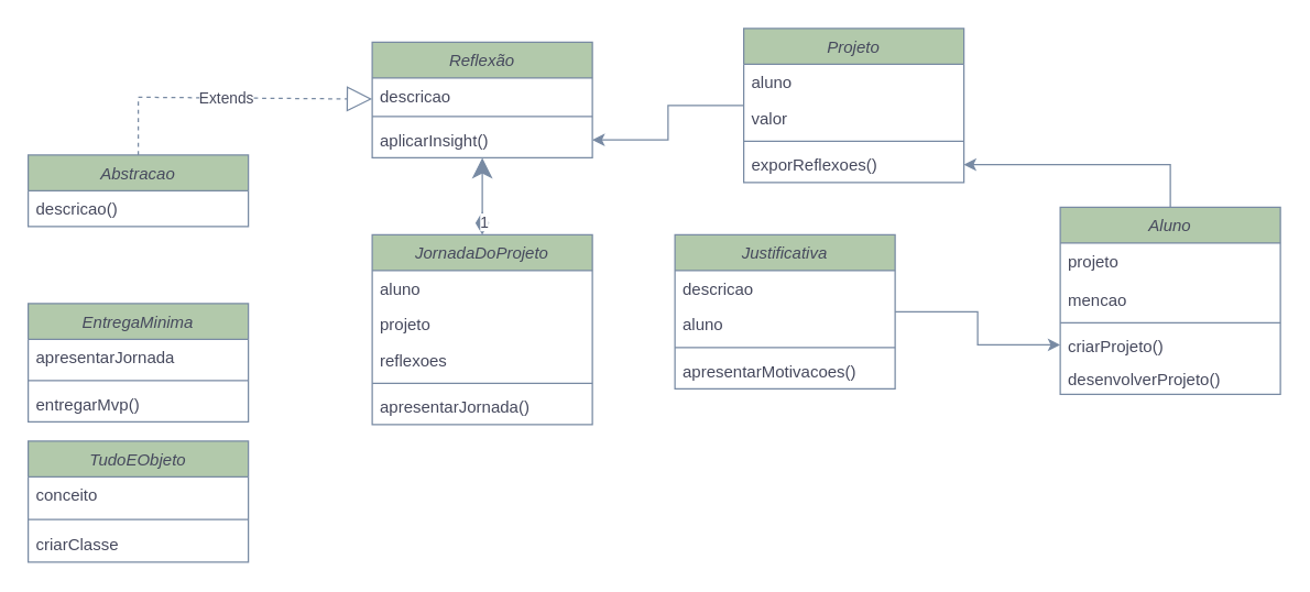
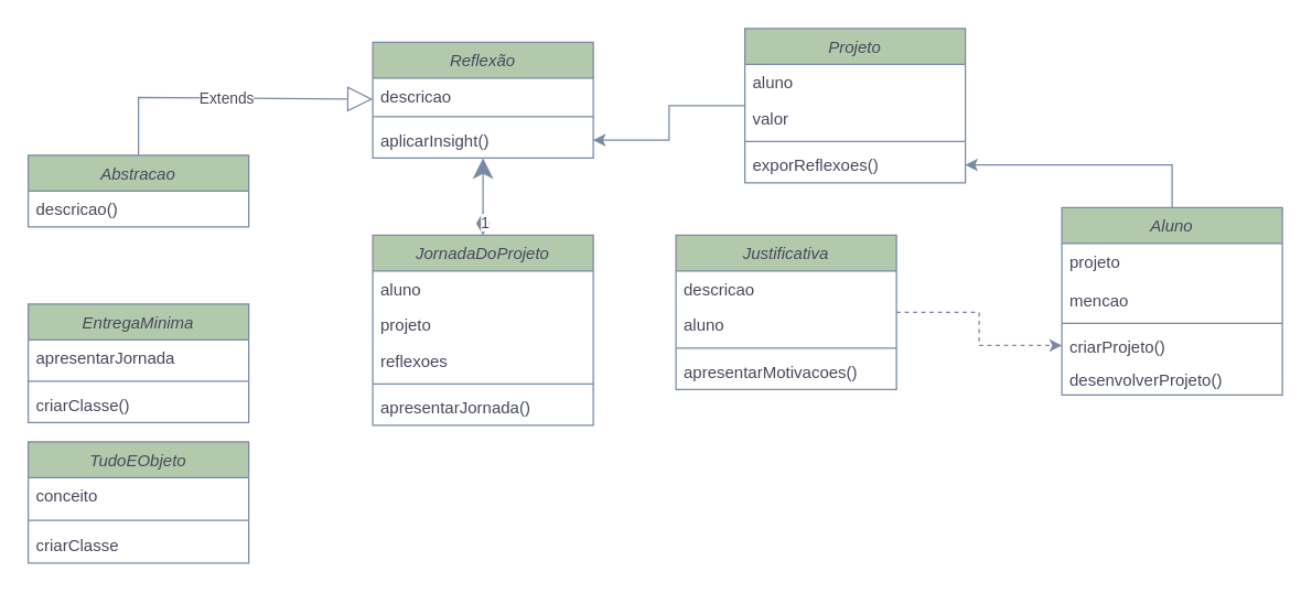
  <mxCell id="0" />
  <mxCell id="1" parent="0" />
  <mxCell id="2" value="Reflexão" style="swimlane;fontStyle=2;align=center;verticalAlign=top;childLayout=stackLayout;horizontal=1;startSize=26;horizontalStack=0;resizeParent=1;resizeLast=0;collapsible=1;marginBottom=0;rounded=0;shadow=0;strokeWidth=1;labelBackgroundColor=none;fillColor=#B2C9AB;strokeColor=#788AA3;fontColor=#46495D;" parent="1" vertex="1"><mxGeometry x="270" y="30" width="160" height="84" as="geometry"><mxRectangle x="230" y="140" width="160" height="26" as="alternateBounds" /></mxGeometry></mxCell>
  <mxCell id="3" value="descricao" style="text;align=left;verticalAlign=top;spacingLeft=4;spacingRight=4;overflow=hidden;rotatable=0;points=[[0,0.5],[1,0.5]];portConstraint=eastwest;labelBackgroundColor=none;fontColor=#46495D;" vertex="1" parent="2"><mxGeometry y="26" width="160" height="24" as="geometry" /></mxCell>
  <mxCell id="4" value="" style="line;html=1;strokeWidth=1;align=left;verticalAlign=middle;spacingTop=-1;spacingLeft=3;spacingRight=3;rotatable=0;labelPosition=right;points=[];portConstraint=eastwest;labelBackgroundColor=none;fillColor=#B2C9AB;strokeColor=#788AA3;fontColor=#46495D;" vertex="1" parent="2"><mxGeometry y="50" width="160" height="8" as="geometry" /></mxCell>
  <mxCell id="5" value="aplicarInsight()" style="text;align=left;verticalAlign=top;spacingLeft=4;spacingRight=4;overflow=hidden;rotatable=0;points=[[0,0.5],[1,0.5]];portConstraint=eastwest;labelBackgroundColor=none;fontColor=#46495D;" parent="2" vertex="1"><mxGeometry y="58" width="160" height="26" as="geometry" /></mxCell>
- <mxCell id="6" value="" style="edgeStyle=orthogonalEdgeStyle;rounded=0;orthogonalLoop=1;jettySize=auto;html=1;strokeColor=#788AA3;fontColor=#46495D;fillColor=#B2C9AB;" edge="1" parent="1" source="7" target="17"><mxGeometry relative="1" as="geometry" /></mxCell>
+ <mxCell id="6" value="" style="edgeStyle=orthogonalEdgeStyle;rounded=0;orthogonalLoop=1;jettySize=auto;html=1;strokeColor=#788AA3;fontColor=#46495D;fillColor=#B2C9AB;dashed=1;" edge="1" parent="1" source="7" target="17"><mxGeometry relative="1" as="geometry" /></mxCell>
  <mxCell id="7" value="Justificativa&#10;" style="swimlane;fontStyle=2;align=center;verticalAlign=top;childLayout=stackLayout;horizontal=1;startSize=26;horizontalStack=0;resizeParent=1;resizeLast=0;collapsible=1;marginBottom=0;rounded=0;shadow=0;strokeWidth=1;labelBackgroundColor=none;fillColor=#B2C9AB;strokeColor=#788AA3;fontColor=#46495D;" vertex="1" parent="1"><mxGeometry x="490" y="170" width="160" height="112" as="geometry"><mxRectangle x="230" y="140" width="160" height="26" as="alternateBounds" /></mxGeometry></mxCell>
  <mxCell id="8" value="descricao" style="text;align=left;verticalAlign=top;spacingLeft=4;spacingRight=4;overflow=hidden;rotatable=0;points=[[0,0.5],[1,0.5]];portConstraint=eastwest;labelBackgroundColor=none;fontColor=#46495D;" vertex="1" parent="7"><mxGeometry y="26" width="160" height="26" as="geometry" /></mxCell>
  <mxCell id="9" value="aluno" style="text;align=left;verticalAlign=top;spacingLeft=4;spacingRight=4;overflow=hidden;rotatable=0;points=[[0,0.5],[1,0.5]];portConstraint=eastwest;rounded=0;shadow=0;html=0;labelBackgroundColor=none;fontColor=#46495D;" vertex="1" parent="7"><mxGeometry y="52" width="160" height="26" as="geometry" /></mxCell>
  <mxCell id="10" value="" style="line;html=1;strokeWidth=1;align=left;verticalAlign=middle;spacingTop=-1;spacingLeft=3;spacingRight=3;rotatable=0;labelPosition=right;points=[];portConstraint=eastwest;labelBackgroundColor=none;fillColor=#B2C9AB;strokeColor=#788AA3;fontColor=#46495D;" vertex="1" parent="7"><mxGeometry y="78" width="160" height="8" as="geometry" /></mxCell>
  <mxCell id="11" value="apresentarMotivacoes()" style="text;align=left;verticalAlign=top;spacingLeft=4;spacingRight=4;overflow=hidden;rotatable=0;points=[[0,0.5],[1,0.5]];portConstraint=eastwest;rounded=0;shadow=0;html=0;labelBackgroundColor=none;fontColor=#46495D;" vertex="1" parent="7"><mxGeometry y="86" width="160" height="26" as="geometry" /></mxCell>
  <mxCell id="12" value="" style="edgeStyle=orthogonalEdgeStyle;rounded=0;orthogonalLoop=1;jettySize=auto;html=1;strokeColor=#788AA3;fontColor=#46495D;fillColor=#B2C9AB;" edge="1" parent="1" source="13" target="30"><mxGeometry relative="1" as="geometry" /></mxCell>
  <mxCell id="13" value="Aluno" style="swimlane;fontStyle=2;align=center;verticalAlign=top;childLayout=stackLayout;horizontal=1;startSize=26;horizontalStack=0;resizeParent=1;resizeLast=0;collapsible=1;marginBottom=0;rounded=0;shadow=0;strokeWidth=1;labelBackgroundColor=none;fillColor=#B2C9AB;strokeColor=#788AA3;fontColor=#46495D;" vertex="1" parent="1"><mxGeometry x="770" y="150" width="160" height="136" as="geometry"><mxRectangle x="230" y="140" width="160" height="26" as="alternateBounds" /></mxGeometry></mxCell>
  <mxCell id="14" value="projeto" style="text;align=left;verticalAlign=top;spacingLeft=4;spacingRight=4;overflow=hidden;rotatable=0;points=[[0,0.5],[1,0.5]];portConstraint=eastwest;rounded=0;shadow=0;html=0;labelBackgroundColor=none;fontColor=#46495D;" vertex="1" parent="13"><mxGeometry y="26" width="160" height="28" as="geometry" /></mxCell>
  <mxCell id="15" value="mencao" style="text;align=left;verticalAlign=top;spacingLeft=4;spacingRight=4;overflow=hidden;rotatable=0;points=[[0,0.5],[1,0.5]];portConstraint=eastwest;rounded=0;shadow=0;html=0;labelBackgroundColor=none;fontColor=#46495D;" vertex="1" parent="13"><mxGeometry y="54" width="160" height="26" as="geometry" /></mxCell>
  <mxCell id="16" value="" style="line;html=1;strokeWidth=1;align=left;verticalAlign=middle;spacingTop=-1;spacingLeft=3;spacingRight=3;rotatable=0;labelPosition=right;points=[];portConstraint=eastwest;labelBackgroundColor=none;fillColor=#B2C9AB;strokeColor=#788AA3;fontColor=#46495D;" vertex="1" parent="13"><mxGeometry y="80" width="160" height="8" as="geometry" /></mxCell>
  <mxCell id="17" value="criarProjeto()" style="text;align=left;verticalAlign=top;spacingLeft=4;spacingRight=4;overflow=hidden;rotatable=0;points=[[0,0.5],[1,0.5]];portConstraint=eastwest;labelBackgroundColor=none;fontColor=#46495D;" vertex="1" parent="13"><mxGeometry y="88" width="160" height="24" as="geometry" /></mxCell>
  <mxCell id="18" value="desenvolverProjeto()" style="text;align=left;verticalAlign=top;spacingLeft=4;spacingRight=4;overflow=hidden;rotatable=0;points=[[0,0.5],[1,0.5]];portConstraint=eastwest;labelBackgroundColor=none;fontColor=#46495D;" vertex="1" parent="13"><mxGeometry y="112" width="160" height="24" as="geometry" /></mxCell>
  <mxCell id="19" value="JornadaDoProjeto" style="swimlane;fontStyle=2;align=center;verticalAlign=top;childLayout=stackLayout;horizontal=1;startSize=26;horizontalStack=0;resizeParent=1;resizeLast=0;collapsible=1;marginBottom=0;rounded=0;shadow=0;strokeWidth=1;labelBackgroundColor=none;fillColor=#B2C9AB;strokeColor=#788AA3;fontColor=#46495D;" vertex="1" parent="1"><mxGeometry x="270" y="170" width="160" height="138" as="geometry"><mxRectangle x="230" y="140" width="160" height="26" as="alternateBounds" /></mxGeometry></mxCell>
  <mxCell id="20" value="aluno" style="text;align=left;verticalAlign=top;spacingLeft=4;spacingRight=4;overflow=hidden;rotatable=0;points=[[0,0.5],[1,0.5]];portConstraint=eastwest;labelBackgroundColor=none;fontColor=#46495D;" vertex="1" parent="19"><mxGeometry y="26" width="160" height="26" as="geometry" /></mxCell>
  <mxCell id="21" value="projeto" style="text;align=left;verticalAlign=top;spacingLeft=4;spacingRight=4;overflow=hidden;rotatable=0;points=[[0,0.5],[1,0.5]];portConstraint=eastwest;rounded=0;shadow=0;html=0;labelBackgroundColor=none;fontColor=#46495D;" vertex="1" parent="19"><mxGeometry y="52" width="160" height="26" as="geometry" /></mxCell>
  <mxCell id="22" value="reflexoes" style="text;align=left;verticalAlign=top;spacingLeft=4;spacingRight=4;overflow=hidden;rotatable=0;points=[[0,0.5],[1,0.5]];portConstraint=eastwest;rounded=0;shadow=0;html=0;labelBackgroundColor=none;fontColor=#46495D;" vertex="1" parent="19"><mxGeometry y="78" width="160" height="26" as="geometry" /></mxCell>
  <mxCell id="23" value="" style="line;html=1;strokeWidth=1;align=left;verticalAlign=middle;spacingTop=-1;spacingLeft=3;spacingRight=3;rotatable=0;labelPosition=right;points=[];portConstraint=eastwest;labelBackgroundColor=none;fillColor=#B2C9AB;strokeColor=#788AA3;fontColor=#46495D;" vertex="1" parent="19"><mxGeometry y="104" width="160" height="8" as="geometry" /></mxCell>
  <mxCell id="24" value="apresentarJornada()" style="text;align=left;verticalAlign=top;spacingLeft=4;spacingRight=4;overflow=hidden;rotatable=0;points=[[0,0.5],[1,0.5]];portConstraint=eastwest;labelBackgroundColor=none;fontColor=#46495D;" vertex="1" parent="19"><mxGeometry y="112" width="160" height="26" as="geometry" /></mxCell>
  <mxCell id="25" value="" style="edgeStyle=orthogonalEdgeStyle;rounded=0;orthogonalLoop=1;jettySize=auto;html=1;strokeColor=#788AA3;fontColor=#46495D;fillColor=#B2C9AB;" edge="1" parent="1" source="26" target="5"><mxGeometry relative="1" as="geometry" /></mxCell>
  <mxCell id="26" value="Projeto" style="swimlane;fontStyle=2;align=center;verticalAlign=top;childLayout=stackLayout;horizontal=1;startSize=26;horizontalStack=0;resizeParent=1;resizeLast=0;collapsible=1;marginBottom=0;rounded=0;shadow=0;strokeWidth=1;labelBackgroundColor=none;fillColor=#B2C9AB;strokeColor=#788AA3;fontColor=#46495D;" vertex="1" parent="1"><mxGeometry x="540" y="20" width="160" height="112" as="geometry"><mxRectangle x="230" y="140" width="160" height="26" as="alternateBounds" /></mxGeometry></mxCell>
  <mxCell id="27" value="aluno" style="text;align=left;verticalAlign=top;spacingLeft=4;spacingRight=4;overflow=hidden;rotatable=0;points=[[0,0.5],[1,0.5]];portConstraint=eastwest;labelBackgroundColor=none;fontColor=#46495D;" vertex="1" parent="26"><mxGeometry y="26" width="160" height="26" as="geometry" /></mxCell>
  <mxCell id="28" value="valor" style="text;align=left;verticalAlign=top;spacingLeft=4;spacingRight=4;overflow=hidden;rotatable=0;points=[[0,0.5],[1,0.5]];portConstraint=eastwest;labelBackgroundColor=none;fontColor=#46495D;" vertex="1" parent="26"><mxGeometry y="52" width="160" height="26" as="geometry" /></mxCell>
  <mxCell id="29" value="" style="line;html=1;strokeWidth=1;align=left;verticalAlign=middle;spacingTop=-1;spacingLeft=3;spacingRight=3;rotatable=0;labelPosition=right;points=[];portConstraint=eastwest;labelBackgroundColor=none;fillColor=#B2C9AB;strokeColor=#788AA3;fontColor=#46495D;" vertex="1" parent="26"><mxGeometry y="78" width="160" height="8" as="geometry" /></mxCell>
  <mxCell id="30" value="exporReflexoes()" style="text;align=left;verticalAlign=top;spacingLeft=4;spacingRight=4;overflow=hidden;rotatable=0;points=[[0,0.5],[1,0.5]];portConstraint=eastwest;rounded=0;shadow=0;html=0;labelBackgroundColor=none;fontColor=#46495D;" vertex="1" parent="26"><mxGeometry y="86" width="160" height="26" as="geometry" /></mxCell>
  <mxCell id="31" value="Abstracao" style="swimlane;fontStyle=2;align=center;verticalAlign=top;childLayout=stackLayout;horizontal=1;startSize=26;horizontalStack=0;resizeParent=1;resizeLast=0;collapsible=1;marginBottom=0;rounded=0;shadow=0;strokeWidth=1;labelBackgroundColor=none;fillColor=#B2C9AB;strokeColor=#788AA3;fontColor=#46495D;" vertex="1" parent="1"><mxGeometry x="20" y="112" width="160" height="52" as="geometry"><mxRectangle x="230" y="140" width="160" height="26" as="alternateBounds" /></mxGeometry></mxCell>
  <mxCell id="32" value="descricao()" style="text;align=left;verticalAlign=top;spacingLeft=4;spacingRight=4;overflow=hidden;rotatable=0;points=[[0,0.5],[1,0.5]];portConstraint=eastwest;labelBackgroundColor=none;fontColor=#46495D;" vertex="1" parent="31"><mxGeometry y="26" width="160" height="26" as="geometry" /></mxCell>
  <mxCell id="33" value="EntregaMinima" style="swimlane;fontStyle=2;align=center;verticalAlign=top;childLayout=stackLayout;horizontal=1;startSize=26;horizontalStack=0;resizeParent=1;resizeLast=0;collapsible=1;marginBottom=0;rounded=0;shadow=0;strokeWidth=1;labelBackgroundColor=none;fillColor=#B2C9AB;strokeColor=#788AA3;fontColor=#46495D;" vertex="1" parent="1"><mxGeometry x="20" y="220" width="160" height="86" as="geometry"><mxRectangle x="230" y="140" width="160" height="26" as="alternateBounds" /></mxGeometry></mxCell>
  <mxCell id="34" value="apresentarJornada" style="text;align=left;verticalAlign=top;spacingLeft=4;spacingRight=4;overflow=hidden;rotatable=0;points=[[0,0.5],[1,0.5]];portConstraint=eastwest;labelBackgroundColor=none;fontColor=#46495D;" vertex="1" parent="33"><mxGeometry y="26" width="160" height="26" as="geometry" /></mxCell>
  <mxCell id="35" value="" style="line;html=1;strokeWidth=1;align=left;verticalAlign=middle;spacingTop=-1;spacingLeft=3;spacingRight=3;rotatable=0;labelPosition=right;points=[];portConstraint=eastwest;labelBackgroundColor=none;fillColor=#B2C9AB;strokeColor=#788AA3;fontColor=#46495D;" vertex="1" parent="33"><mxGeometry y="52" width="160" height="8" as="geometry" /></mxCell>
- <mxCell id="36" value="entregarMvp()" style="text;align=left;verticalAlign=top;spacingLeft=4;spacingRight=4;overflow=hidden;rotatable=0;points=[[0,0.5],[1,0.5]];portConstraint=eastwest;labelBackgroundColor=none;fontColor=#46495D;" vertex="1" parent="33"><mxGeometry y="60" width="160" height="26" as="geometry" /></mxCell>
+ <mxCell id="36" value="criarClasse()" style="text;align=left;verticalAlign=top;spacingLeft=4;spacingRight=4;overflow=hidden;rotatable=0;points=[[0,0.5],[1,0.5]];portConstraint=eastwest;labelBackgroundColor=none;fontColor=#46495D;" vertex="1" parent="33"><mxGeometry y="60" width="160" height="26" as="geometry" /></mxCell>
  <mxCell id="37" value="TudoEObjeto" style="swimlane;fontStyle=2;align=center;verticalAlign=top;childLayout=stackLayout;horizontal=1;startSize=26;horizontalStack=0;resizeParent=1;resizeLast=0;collapsible=1;marginBottom=0;rounded=0;shadow=0;strokeWidth=1;labelBackgroundColor=none;fillColor=#B2C9AB;strokeColor=#788AA3;fontColor=#46495D;" vertex="1" parent="1"><mxGeometry x="20" y="320" width="160" height="88" as="geometry"><mxRectangle x="230" y="140" width="160" height="26" as="alternateBounds" /></mxGeometry></mxCell>
  <mxCell id="38" value="conceito" style="text;align=left;verticalAlign=top;spacingLeft=4;spacingRight=4;overflow=hidden;rotatable=0;points=[[0,0.5],[1,0.5]];portConstraint=eastwest;labelBackgroundColor=none;fontColor=#46495D;" vertex="1" parent="37"><mxGeometry y="26" width="160" height="26" as="geometry" /></mxCell>
  <mxCell id="39" value="" style="line;html=1;strokeWidth=1;align=left;verticalAlign=middle;spacingTop=-1;spacingLeft=3;spacingRight=3;rotatable=0;labelPosition=right;points=[];portConstraint=eastwest;labelBackgroundColor=none;fillColor=#B2C9AB;strokeColor=#788AA3;fontColor=#46495D;" vertex="1" parent="37"><mxGeometry y="52" width="160" height="10" as="geometry" /></mxCell>
  <mxCell id="40" value="criarClasse" style="text;align=left;verticalAlign=top;spacingLeft=4;spacingRight=4;overflow=hidden;rotatable=0;points=[[0,0.5],[1,0.5]];portConstraint=eastwest;labelBackgroundColor=none;fontColor=#46495D;" vertex="1" parent="37"><mxGeometry y="62" width="160" height="26" as="geometry" /></mxCell>
- <mxCell id="41" value="Extends" style="endArrow=block;endSize=16;endFill=0;html=1;rounded=0;strokeColor=#788AA3;fontColor=#46495D;fillColor=#B2C9AB;dashed=1;" edge="1" parent="1" source="31" target="2"><mxGeometry width="160" relative="1" as="geometry"><mxPoint x="340" y="420" as="sourcePoint" /><mxPoint x="500" y="420" as="targetPoint" /><Array as="points"><mxPoint x="100" y="70" /></Array></mxGeometry></mxCell>
+ <mxCell id="41" value="Extends" style="endArrow=block;endSize=16;endFill=0;html=1;rounded=0;strokeColor=#788AA3;fontColor=#46495D;fillColor=#B2C9AB;" edge="1" parent="1" source="31" target="2"><mxGeometry width="160" relative="1" as="geometry"><mxPoint x="340" y="420" as="sourcePoint" /><mxPoint x="500" y="420" as="targetPoint" /><Array as="points"><mxPoint x="100" y="70" /></Array></mxGeometry></mxCell>
  <mxCell id="42" value="1" style="endArrow=classic;html=1;endSize=12;startArrow=diamondThin;startSize=14;startFill=1;edgeStyle=orthogonalEdgeStyle;align=left;verticalAlign=bottom;rounded=0;strokeColor=#788AA3;fontColor=#46495D;fillColor=#B2C9AB;" edge="1" parent="1" source="19" target="2"><mxGeometry x="-1" y="3" relative="1" as="geometry"><mxPoint x="340" y="420" as="sourcePoint" /><mxPoint x="500" y="420" as="targetPoint" /></mxGeometry></mxCell>
